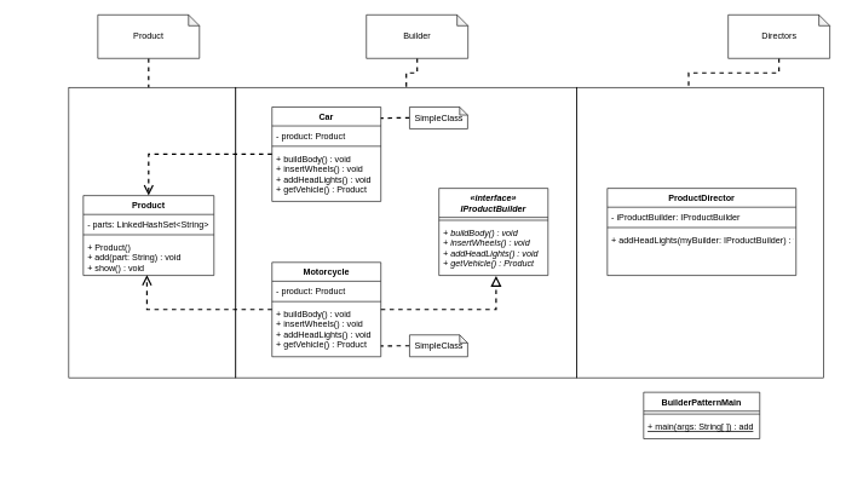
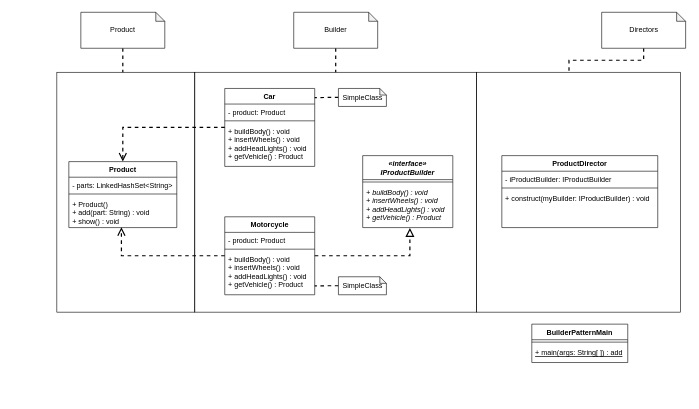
  <mxCell id="0" />
  <mxCell id="1" parent="0" />
  <mxCell id="2" value="" style="rounded=0;whiteSpace=wrap;html=1;fillColor=none;" parent="1" vertex="1"><mxGeometry x="794" y="120" width="340" height="400" as="geometry" /></mxCell>
  <mxCell id="3" value="" style="rounded=0;whiteSpace=wrap;html=1;fillColor=none;" parent="1" vertex="1"><mxGeometry x="324" y="120" width="470" height="400" as="geometry" /></mxCell>
  <mxCell id="4" style="edgeStyle=orthogonalEdgeStyle;rounded=0;orthogonalLoop=1;jettySize=auto;html=1;exitX=0.5;exitY=0;exitDx=0;exitDy=0;entryX=0.5;entryY=0;entryDx=0;entryDy=0;startArrow=open;startFill=0;dashed=1;strokeWidth=2;startSize=10;endArrow=none;endFill=0;" parent="1" edge="1"><mxGeometry relative="1" as="geometry"><mxPoint x="24.75" y="180" as="sourcePoint" /><Array as="points"><mxPoint x="25" y="140" /><mxPoint x="309" y="140" /></Array></mxGeometry></mxCell>
  <mxCell id="5" style="edgeStyle=orthogonalEdgeStyle;rounded=0;orthogonalLoop=1;jettySize=auto;html=1;entryX=0.516;entryY=1;entryDx=0;entryDy=0;entryPerimeter=0;dashed=1;startArrow=open;startFill=0;endArrow=none;endFill=0;startSize=10;strokeWidth=2;exitX=0.482;exitY=1.001;exitDx=0;exitDy=0;exitPerimeter=0;" parent="1" edge="1"><mxGeometry relative="1" as="geometry"><mxPoint x="20.403" y="620.282" as="sourcePoint" /><Array as="points"><mxPoint x="20" y="660" /><mxPoint x="314" y="660" /></Array></mxGeometry></mxCell>
  <mxCell id="6" value="BuilderPatternMain" style="swimlane;fontStyle=1;align=center;verticalAlign=top;childLayout=stackLayout;horizontal=1;startSize=26;horizontalStack=0;resizeParent=1;resizeParentMax=0;resizeLast=0;collapsible=1;marginBottom=0;fillColor=none;" parent="1" vertex="1"><mxGeometry x="886" y="540" width="160" height="64" as="geometry" /></mxCell>
  <mxCell id="7" value="" style="line;strokeWidth=1;fillColor=none;align=left;verticalAlign=middle;spacingTop=-1;spacingLeft=3;spacingRight=3;rotatable=0;labelPosition=right;points=[];portConstraint=eastwest;" parent="6" vertex="1"><mxGeometry y="26" width="160" height="8" as="geometry" /></mxCell>
  <mxCell id="8" value="+ main(args: String[ ]) : add" style="text;strokeColor=none;fillColor=none;align=left;verticalAlign=top;spacingLeft=4;spacingRight=4;overflow=hidden;rotatable=0;points=[[0,0.5],[1,0.5]];portConstraint=eastwest;fontStyle=4" parent="6" vertex="1"><mxGeometry y="34" width="160" height="30" as="geometry" /></mxCell>
  <mxCell id="9" style="edgeStyle=orthogonalEdgeStyle;rounded=0;orthogonalLoop=1;jettySize=auto;html=1;exitX=0.5;exitY=1;exitDx=0;exitDy=0;exitPerimeter=0;entryX=0.453;entryY=0.001;entryDx=0;entryDy=0;entryPerimeter=0;startArrow=none;startFill=0;endArrow=none;endFill=0;startSize=10;endSize=10;strokeWidth=2;dashed=1;" parent="1" source="10" target="2" edge="1"><mxGeometry relative="1" as="geometry" /></mxCell>
  <mxCell id="10" value="Directors" style="shape=note;whiteSpace=wrap;html=1;backgroundOutline=1;darkOpacity=0.05;size=15;" parent="1" vertex="1"><mxGeometry x="1002.5" y="20" width="140" height="60" as="geometry" /></mxCell>
  <mxCell id="11" style="edgeStyle=orthogonalEdgeStyle;rounded=0;orthogonalLoop=1;jettySize=auto;html=1;dashed=1;startArrow=none;startFill=0;endArrow=none;endFill=0;startSize=10;endSize=10;strokeWidth=2;" parent="1" source="12" target="3" edge="1"><mxGeometry relative="1" as="geometry" /></mxCell>
- <mxCell id="12" value="Builder" style="shape=note;whiteSpace=wrap;html=1;backgroundOutline=1;darkOpacity=0.05;size=15;" parent="1" vertex="1"><mxGeometry x="504" y="20" width="140" height="60" as="geometry" /></mxCell>
+ <mxCell id="12" value="Builder" style="shape=note;whiteSpace=wrap;html=1;backgroundOutline=1;darkOpacity=0.05;size=15;" parent="1" vertex="1"><mxGeometry x="489" y="20" width="140" height="60" as="geometry" /></mxCell>
  <mxCell id="13" style="edgeStyle=orthogonalEdgeStyle;rounded=0;orthogonalLoop=1;jettySize=auto;html=1;entryX=0.5;entryY=0;entryDx=0;entryDy=0;startArrow=none;startFill=0;endArrow=open;endFill=0;startSize=10;endSize=10;strokeWidth=2;dashed=1;" parent="1" source="14" target="27" edge="1"><mxGeometry relative="1" as="geometry" /></mxCell>
  <mxCell id="14" value="Car" style="swimlane;fontStyle=1;align=center;verticalAlign=top;childLayout=stackLayout;horizontal=1;startSize=26;horizontalStack=0;resizeParent=1;resizeParentMax=0;resizeLast=0;collapsible=1;marginBottom=0;fillColor=none;" parent="1" vertex="1"><mxGeometry x="374" y="147" width="150" height="130" as="geometry" /></mxCell>
  <mxCell id="15" value="- product: Product" style="text;strokeColor=none;fillColor=none;align=left;verticalAlign=top;spacingLeft=4;spacingRight=4;overflow=hidden;rotatable=0;points=[[0,0.5],[1,0.5]];portConstraint=eastwest;" parent="14" vertex="1"><mxGeometry y="26" width="150" height="24" as="geometry" /></mxCell>
  <mxCell id="16" value="" style="line;strokeWidth=1;fillColor=none;align=left;verticalAlign=middle;spacingTop=-1;spacingLeft=3;spacingRight=3;rotatable=0;labelPosition=right;points=[];portConstraint=eastwest;" parent="14" vertex="1"><mxGeometry y="50" width="150" height="8" as="geometry" /></mxCell>
  <mxCell id="17" value="+ buildBody() : void&#10;+ insertWheels() : void&#10;+ addHeadLights() : void&#10;+ getVehicle() : Product" style="text;strokeColor=none;fillColor=none;align=left;verticalAlign=top;spacingLeft=4;spacingRight=4;overflow=hidden;rotatable=0;points=[[0,0.5],[1,0.5]];portConstraint=eastwest;" parent="14" vertex="1"><mxGeometry y="58" width="150" height="72" as="geometry" /></mxCell>
  <mxCell id="18" style="edgeStyle=orthogonalEdgeStyle;rounded=0;orthogonalLoop=1;jettySize=auto;html=1;entryX=0.524;entryY=1.007;entryDx=0;entryDy=0;entryPerimeter=0;dashed=1;startArrow=none;startFill=0;endArrow=block;endFill=0;startSize=10;endSize=10;strokeWidth=2;" parent="1" source="20" target="26" edge="1"><mxGeometry relative="1" as="geometry" /></mxCell>
  <mxCell id="19" style="edgeStyle=orthogonalEdgeStyle;rounded=0;orthogonalLoop=1;jettySize=auto;html=1;entryX=0.487;entryY=0.989;entryDx=0;entryDy=0;entryPerimeter=0;startArrow=none;startFill=0;endArrow=open;endFill=0;startSize=10;endSize=10;strokeWidth=2;dashed=1;" parent="1" source="20" target="30" edge="1"><mxGeometry relative="1" as="geometry" /></mxCell>
  <mxCell id="20" value="Motorcycle" style="swimlane;fontStyle=1;align=center;verticalAlign=top;childLayout=stackLayout;horizontal=1;startSize=26;horizontalStack=0;resizeParent=1;resizeParentMax=0;resizeLast=0;collapsible=1;marginBottom=0;fillColor=none;" parent="1" vertex="1"><mxGeometry x="374" y="361" width="150" height="130" as="geometry" /></mxCell>
  <mxCell id="21" value="- product: Product" style="text;strokeColor=none;fillColor=none;align=left;verticalAlign=top;spacingLeft=4;spacingRight=4;overflow=hidden;rotatable=0;points=[[0,0.5],[1,0.5]];portConstraint=eastwest;" parent="20" vertex="1"><mxGeometry y="26" width="150" height="24" as="geometry" /></mxCell>
  <mxCell id="22" value="" style="line;strokeWidth=1;fillColor=none;align=left;verticalAlign=middle;spacingTop=-1;spacingLeft=3;spacingRight=3;rotatable=0;labelPosition=right;points=[];portConstraint=eastwest;" parent="20" vertex="1"><mxGeometry y="50" width="150" height="8" as="geometry" /></mxCell>
  <mxCell id="23" value="+ buildBody() : void&#10;+ insertWheels() : void&#10;+ addHeadLights() : void&#10;+ getVehicle() : Product" style="text;strokeColor=none;fillColor=none;align=left;verticalAlign=top;spacingLeft=4;spacingRight=4;overflow=hidden;rotatable=0;points=[[0,0.5],[1,0.5]];portConstraint=eastwest;" parent="20" vertex="1"><mxGeometry y="58" width="150" height="72" as="geometry" /></mxCell>
  <mxCell id="24" value="«interface»&#10;IProductBuilder" style="swimlane;fontStyle=3;align=center;verticalAlign=top;childLayout=stackLayout;horizontal=1;startSize=40;horizontalStack=0;resizeParent=1;resizeParentMax=0;resizeLast=0;collapsible=1;marginBottom=0;" parent="1" vertex="1"><mxGeometry x="604" y="259" width="150.25" height="120" as="geometry" /></mxCell>
  <mxCell id="25" value="" style="line;strokeWidth=1;fillColor=none;align=left;verticalAlign=middle;spacingTop=-1;spacingLeft=3;spacingRight=3;rotatable=0;labelPosition=right;points=[];portConstraint=eastwest;" parent="24" vertex="1"><mxGeometry y="40" width="150.25" height="8" as="geometry" /></mxCell>
  <mxCell id="26" value="+ buildBody() : void&#10;+ insertWheels() : void&#10;+ addHeadLights() : void&#10;+ getVehicle() : Product" style="text;strokeColor=none;fillColor=none;align=left;verticalAlign=top;spacingLeft=4;spacingRight=4;overflow=hidden;rotatable=0;points=[[0,0.5],[1,0.5]];portConstraint=eastwest;fontStyle=2" parent="24" vertex="1"><mxGeometry y="48" width="150.25" height="72" as="geometry" /></mxCell>
  <mxCell id="27" value="Product" style="swimlane;fontStyle=1;align=center;verticalAlign=top;childLayout=stackLayout;horizontal=1;startSize=26;horizontalStack=0;resizeParent=1;resizeParentMax=0;resizeLast=0;collapsible=1;marginBottom=0;fillColor=none;" parent="1" vertex="1"><mxGeometry x="114" y="269" width="180" height="110" as="geometry" /></mxCell>
  <mxCell id="28" value="- parts: LinkedHashSet&lt;String&gt;" style="text;strokeColor=none;fillColor=none;align=left;verticalAlign=top;spacingLeft=4;spacingRight=4;overflow=hidden;rotatable=0;points=[[0,0.5],[1,0.5]];portConstraint=eastwest;" parent="27" vertex="1"><mxGeometry y="26" width="180" height="24" as="geometry" /></mxCell>
  <mxCell id="29" value="" style="line;strokeWidth=1;fillColor=none;align=left;verticalAlign=middle;spacingTop=-1;spacingLeft=3;spacingRight=3;rotatable=0;labelPosition=right;points=[];portConstraint=eastwest;" parent="27" vertex="1"><mxGeometry y="50" width="180" height="8" as="geometry" /></mxCell>
  <mxCell id="30" value="+ Product()&#10;+ add(part: String) : void&#10;+ show() : void" style="text;strokeColor=none;fillColor=none;align=left;verticalAlign=top;spacingLeft=4;spacingRight=4;overflow=hidden;rotatable=0;points=[[0,0.5],[1,0.5]];portConstraint=eastwest;" parent="27" vertex="1"><mxGeometry y="58" width="180" height="52" as="geometry" /></mxCell>
  <mxCell id="31" value="ProductDirector" style="swimlane;fontStyle=1;align=center;verticalAlign=top;childLayout=stackLayout;horizontal=1;startSize=26;horizontalStack=0;resizeParent=1;resizeParentMax=0;resizeLast=0;collapsible=1;marginBottom=0;fillColor=none;" parent="1" vertex="1"><mxGeometry x="836" y="259" width="260" height="120" as="geometry" /></mxCell>
  <mxCell id="32" value="- iProductBuilder: IProductBuilder" style="text;strokeColor=none;fillColor=none;align=left;verticalAlign=top;spacingLeft=4;spacingRight=4;overflow=hidden;rotatable=0;points=[[0,0.5],[1,0.5]];portConstraint=eastwest;" parent="31" vertex="1"><mxGeometry y="26" width="260" height="24" as="geometry" /></mxCell>
  <mxCell id="33" value="" style="line;strokeWidth=1;fillColor=none;align=left;verticalAlign=middle;spacingTop=-1;spacingLeft=3;spacingRight=3;rotatable=0;labelPosition=right;points=[];portConstraint=eastwest;" parent="31" vertex="1"><mxGeometry y="50" width="260" height="8" as="geometry" /></mxCell>
- <mxCell id="34" value="+ addHeadLights(myBuilder: IProductBuilder) : void" style="text;strokeColor=none;fillColor=none;align=left;verticalAlign=top;spacingLeft=4;spacingRight=4;overflow=hidden;rotatable=0;points=[[0,0.5],[1,0.5]];portConstraint=eastwest;" parent="31" vertex="1"><mxGeometry y="58" width="260" height="62" as="geometry" /></mxCell>
+ <mxCell id="34" value="+ construct(myBuilder: IProductBuilder) : void" style="text;strokeColor=none;fillColor=none;align=left;verticalAlign=top;spacingLeft=4;spacingRight=4;overflow=hidden;rotatable=0;points=[[0,0.5],[1,0.5]];portConstraint=eastwest;" parent="31" vertex="1"><mxGeometry y="58" width="260" height="62" as="geometry" /></mxCell>
  <mxCell id="35" value="" style="rounded=0;whiteSpace=wrap;html=1;fillColor=none;" vertex="1" parent="1"><mxGeometry x="94" y="120" width="230" height="400" as="geometry" /></mxCell>
  <mxCell id="36" style="edgeStyle=orthogonalEdgeStyle;rounded=0;orthogonalLoop=1;jettySize=auto;html=1;dashed=1;startArrow=none;startFill=0;endArrow=none;endFill=0;startSize=10;endSize=10;strokeWidth=2;" edge="1" parent="1" source="37"><mxGeometry relative="1" as="geometry"><mxPoint x="204" y="120" as="targetPoint" /></mxGeometry></mxCell>
  <mxCell id="37" value="Product" style="shape=note;whiteSpace=wrap;html=1;backgroundOutline=1;darkOpacity=0.05;size=15;" vertex="1" parent="1"><mxGeometry x="134" y="20" width="140" height="60" as="geometry" /></mxCell>
  <mxCell id="38" style="edgeStyle=orthogonalEdgeStyle;rounded=0;orthogonalLoop=1;jettySize=auto;html=1;dashed=1;startArrow=none;startFill=0;endArrow=none;endFill=0;startSize=10;endSize=10;strokeWidth=2;entryX=1.003;entryY=0.141;entryDx=0;entryDy=0;entryPerimeter=0;" edge="1" parent="1" source="39"><mxGeometry relative="1" as="geometry"><mxPoint x="524" y="162.33" as="targetPoint" /></mxGeometry></mxCell>
  <mxCell id="39" value="SimpleClass" style="shape=note;whiteSpace=wrap;html=1;backgroundOutline=1;darkOpacity=0.05;size=11;" vertex="1" parent="1"><mxGeometry x="563.55" y="147" width="80" height="30" as="geometry" /></mxCell>
  <mxCell id="40" style="edgeStyle=orthogonalEdgeStyle;rounded=0;orthogonalLoop=1;jettySize=auto;html=1;dashed=1;startArrow=none;startFill=0;endArrow=none;endFill=0;startSize=10;endSize=10;strokeWidth=2;entryX=1.003;entryY=0.141;entryDx=0;entryDy=0;entryPerimeter=0;" edge="1" parent="1" source="41"><mxGeometry relative="1" as="geometry"><mxPoint x="524" y="476.33" as="targetPoint" /></mxGeometry></mxCell>
  <mxCell id="41" value="SimpleClass" style="shape=note;whiteSpace=wrap;html=1;backgroundOutline=1;darkOpacity=0.05;size=11;" vertex="1" parent="1"><mxGeometry x="563.55" y="461" width="80" height="30" as="geometry" /></mxCell>
